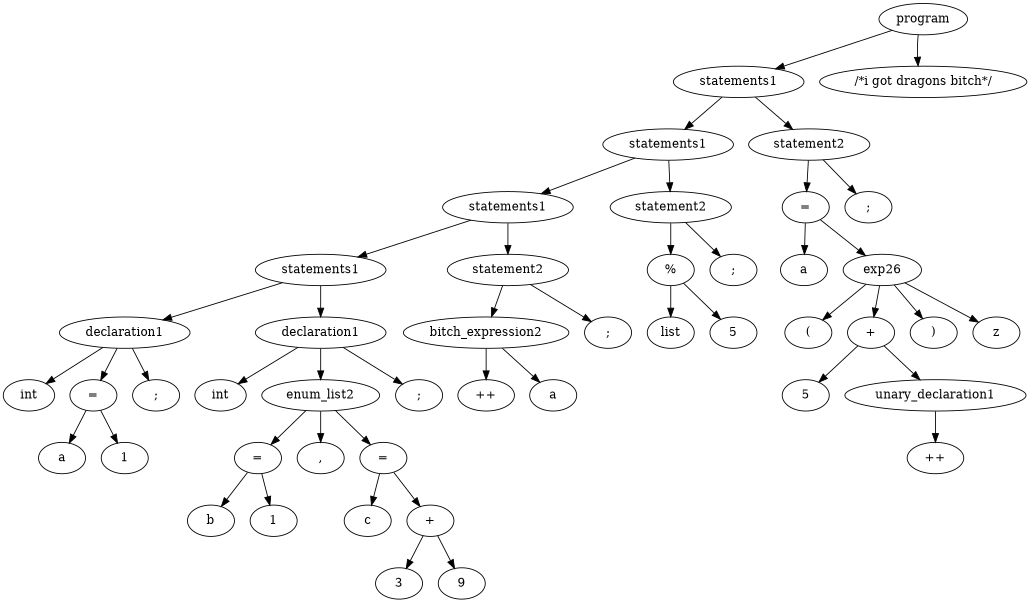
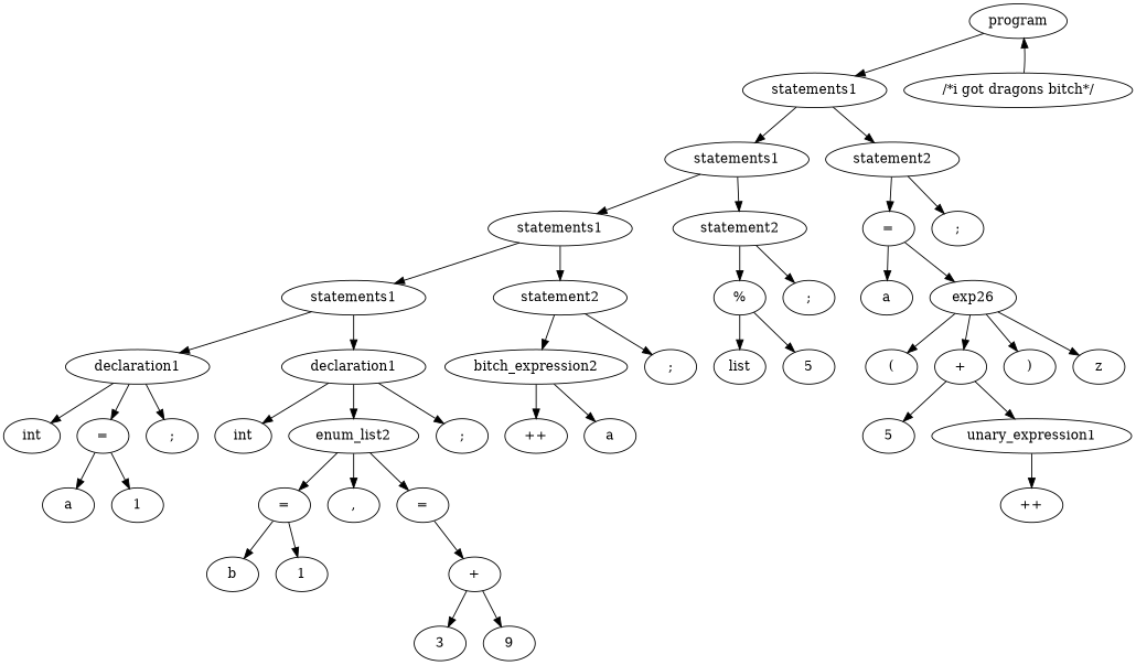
  strict digraph {
    n1 [label=program]
    n2 [label=" statements1 "]
    n3 [label=" /*i got dragons bitch*/ "]
    n4 [label=" statements1 "]
    n5 [label=" statement2 "]
    n6 [label=" statements1 "]
    n7 [label=" statement2 "]
    n8 [label=" = "]
    n9 [label=" ; "]
    n10 [label=" statements1 "]
    n11 [label=" statement2 "]
    n12 [label=" % "]
    n13 [label=" ; "]
    n14 [label=" declaration1 "]
    n15 [label=" declaration1 "]
    n16 [label=bitch_expression2]
    n17 [label=" ; "]
    n18 [label=" int "]
    n19 [label=" = "]
    n20 [label=" ; "]
    n21 [label=" int "]
    n22 [label=" enum_list2 "]
    n23 [label=" ; "]
    n24 [label=" a "]
    n25 [label=" 1 "]
    n26 [label=" = "]
    n27 [label=" , "]
    n28 [label=" = "]
    n29 [label=" b "]
    n30 [label=" 1 "]
-   n31 [label=" c "]
    n32 [label=" + "]
    n33 [label=" 3 "]
    n34 [label=" 9 "]
    n35 [label=" ++ "]
    n36 [label=" a "]
    n37 [label=list]
    n38 [label=" 5 "]
    n39 [label=" a "]
    n40 [label=" exp26 "]
    n41 [label=" ( "]
    n42 [label=" + "]
    n43 [label=" ) "]
    n44 [label=" z "]
    n45 [label=" 5 "]
-   n46 [label=unary_declaration1]
+   n46 [label=" unary_expression1 "]
    n47 [label=" ++ "]
    n1 -> n2
-   n1 -> n3
+   n3 -> n1
    n2 -> n4
    n2 -> n5
    n4 -> n6
    n4 -> n7
    n5 -> n8
    n5 -> n9
    n6 -> n10
    n6 -> n11
    n7 -> n12
    n7 -> n13
    n8 -> n39
    n8 -> n40
    n10 -> n14
    n10 -> n15
    n11 -> n16
    n11 -> n17
    n12 -> n37
    n12 -> n38
    n14 -> n18
    n14 -> n19
    n14 -> n20
    n15 -> n21
    n15 -> n22
    n15 -> n23
    n16 -> n35
    n16 -> n36
    n19 -> n24
    n19 -> n25
    n22 -> n26
    n22 -> n27
    n22 -> n28
    n26 -> n29
    n26 -> n30
-   n28 -> n31
    n28 -> n32
    n32 -> n33
    n32 -> n34
    n40 -> n41
    n40 -> n42
    n40 -> n43
    n40 -> n44
    n42 -> n45
    n42 -> n46
    n46 -> n47
  }
